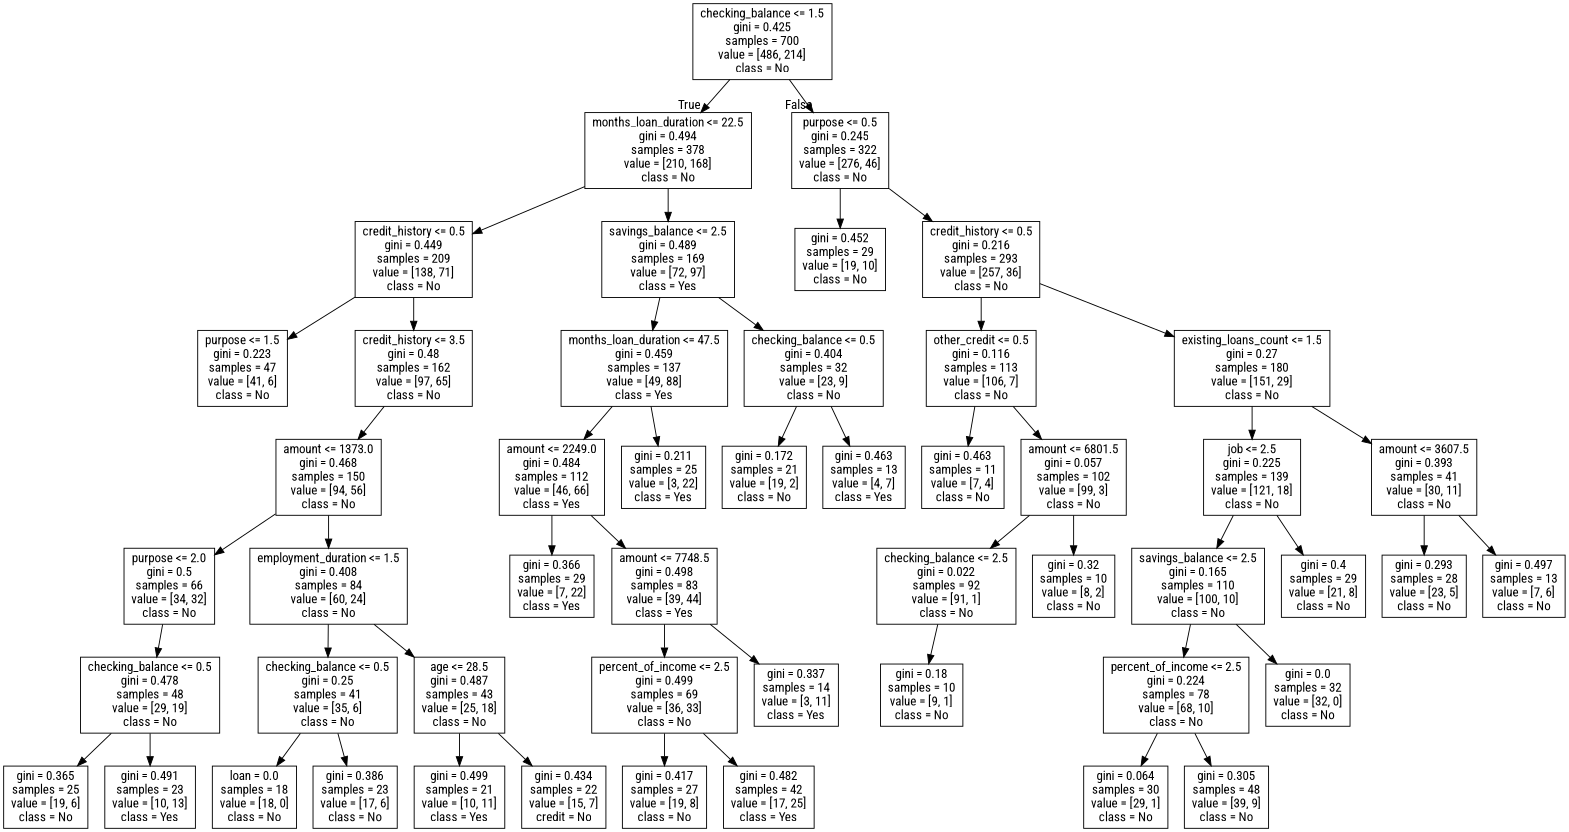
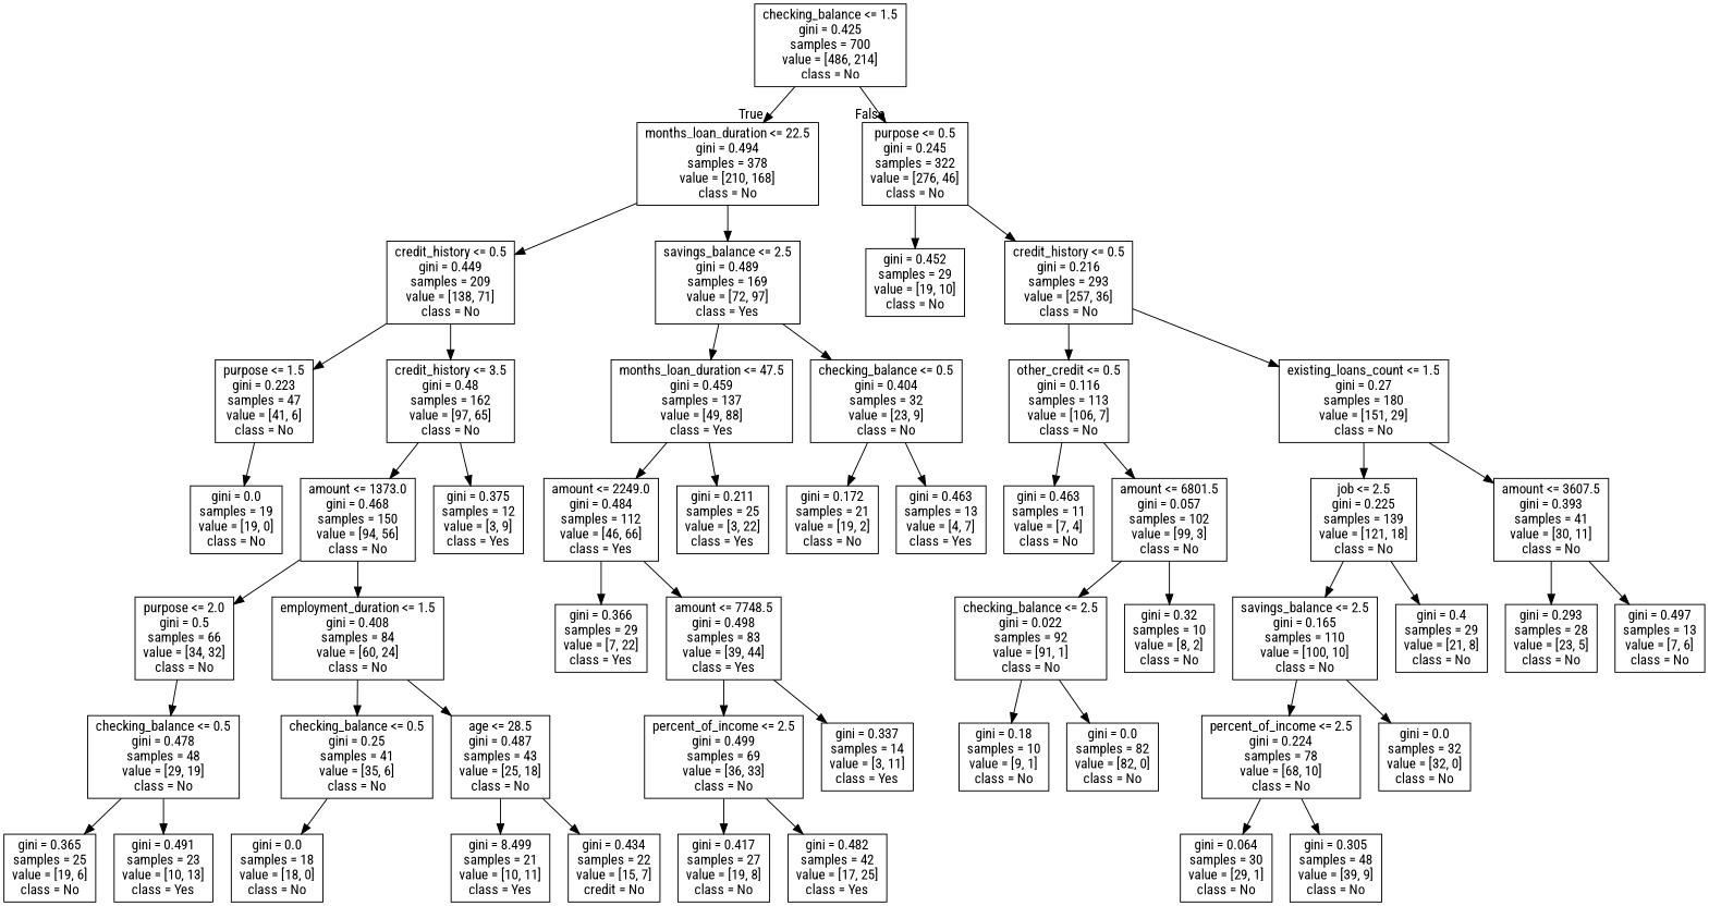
  digraph {
    fontname="Roboto Condensed"
    node [fontname="Roboto Condensed" shape=box]
    edge [fontname="Roboto Condensed"]
    n1 [label="checking_balance <= 1.5\ngini = 0.425\nsamples = 700\nvalue = [486, 214]\nclass = No"]
    n2 [label="months_loan_duration <= 22.5\ngini = 0.494\nsamples = 378\nvalue = [210, 168]\nclass = No"]
    n3 [label="purpose <= 0.5\ngini = 0.245\nsamples = 322\nvalue = [276, 46]\nclass = No"]
    n4 [label="credit_history <= 0.5\ngini = 0.449\nsamples = 209\nvalue = [138, 71]\nclass = No"]
    n5 [label="savings_balance <= 2.5\ngini = 0.489\nsamples = 169\nvalue = [72, 97]\nclass = Yes"]
    n6 [label="gini = 0.452\nsamples = 29\nvalue = [19, 10]\nclass = No"]
    n7 [label="credit_history <= 0.5\ngini = 0.216\nsamples = 293\nvalue = [257, 36]\nclass = No"]
    n8 [label="purpose <= 1.5\ngini = 0.223\nsamples = 47\nvalue = [41, 6]\nclass = No"]
    n9 [label="credit_history <= 3.5\ngini = 0.48\nsamples = 162\nvalue = [97, 65]\nclass = No"]
    n10 [label="months_loan_duration <= 47.5\ngini = 0.459\nsamples = 137\nvalue = [49, 88]\nclass = Yes"]
    n11 [label="checking_balance <= 0.5\ngini = 0.404\nsamples = 32\nvalue = [23, 9]\nclass = No"]
+   n12 [label="gini = 0.0\nsamples = 19\nvalue = [19, 0]\nclass = No"]
    n13 [label="amount <= 1373.0\ngini = 0.468\nsamples = 150\nvalue = [94, 56]\nclass = No"]
+   n14 [label="gini = 0.375\nsamples = 12\nvalue = [3, 9]\nclass = Yes"]
    n15 [label="purpose <= 2.0\ngini = 0.5\nsamples = 66\nvalue = [34, 32]\nclass = No"]
    n16 [label="employment_duration <= 1.5\ngini = 0.408\nsamples = 84\nvalue = [60, 24]\nclass = No"]
    n17 [label="checking_balance <= 0.5\ngini = 0.478\nsamples = 48\nvalue = [29, 19]\nclass = No"]
    n18 [label="checking_balance <= 0.5\ngini = 0.25\nsamples = 41\nvalue = [35, 6]\nclass = No"]
    n19 [label="age <= 28.5\ngini = 0.487\nsamples = 43\nvalue = [25, 18]\nclass = No"]
    n20 [label="gini = 0.365\nsamples = 25\nvalue = [19, 6]\nclass = No"]
    n21 [label="gini = 0.491\nsamples = 23\nvalue = [10, 13]\nclass = Yes"]
-   n22 [label="loan = 0.0\nsamples = 18\nvalue = [18, 0]\nclass = No"]
-   n23 [label="gini = 0.386\nsamples = 23\nvalue = [17, 6]\nclass = No"]
-   n24 [label="gini = 0.499\nsamples = 21\nvalue = [10, 11]\nclass = Yes"]
+   n22 [label="gini = 0.0\nsamples = 18\nvalue = [18, 0]\nclass = No"]
+   n24 [label="gini = 8.499\nsamples = 21\nvalue = [10, 11]\nclass = Yes"]
    n25 [label="gini = 0.434\nsamples = 22\nvalue = [15, 7]\ncredit = No"]
    n26 [label="amount <= 2249.0\ngini = 0.484\nsamples = 112\nvalue = [46, 66]\nclass = Yes"]
    n27 [label="gini = 0.211\nsamples = 25\nvalue = [3, 22]\nclass = Yes"]
    n28 [label="gini = 0.172\nsamples = 21\nvalue = [19, 2]\nclass = No"]
    n29 [label="gini = 0.463\nsamples = 13\nvalue = [4, 7]\nclass = Yes"]
    n30 [label="gini = 0.366\nsamples = 29\nvalue = [7, 22]\nclass = Yes"]
    n31 [label="amount <= 7748.5\ngini = 0.498\nsamples = 83\nvalue = [39, 44]\nclass = Yes"]
    n32 [label="percent_of_income <= 2.5\ngini = 0.499\nsamples = 69\nvalue = [36, 33]\nclass = No"]
    n33 [label="gini = 0.337\nsamples = 14\nvalue = [3, 11]\nclass = Yes"]
    n34 [label="gini = 0.417\nsamples = 27\nvalue = [19, 8]\nclass = No"]
    n35 [label="gini = 0.482\nsamples = 42\nvalue = [17, 25]\nclass = Yes"]
    n36 [label="other_credit <= 0.5\ngini = 0.116\nsamples = 113\nvalue = [106, 7]\nclass = No"]
    n37 [label="existing_loans_count <= 1.5\ngini = 0.27\nsamples = 180\nvalue = [151, 29]\nclass = No"]
    n38 [label="gini = 0.463\nsamples = 11\nvalue = [7, 4]\nclass = No"]
    n39 [label="amount <= 6801.5\ngini = 0.057\nsamples = 102\nvalue = [99, 3]\nclass = No"]
    n40 [label="job <= 2.5\ngini = 0.225\nsamples = 139\nvalue = [121, 18]\nclass = No"]
    n41 [label="amount <= 3607.5\ngini = 0.393\nsamples = 41\nvalue = [30, 11]\nclass = No"]
    n42 [label="checking_balance <= 2.5\ngini = 0.022\nsamples = 92\nvalue = [91, 1]\nclass = No"]
    n43 [label="gini = 0.32\nsamples = 10\nvalue = [8, 2]\nclass = No"]
    n44 [label="gini = 0.18\nsamples = 10\nvalue = [9, 1]\nclass = No"]
+   n45 [label="gini = 0.0\nsamples = 82\nvalue = [82, 0]\nclass = No"]
    n46 [label="savings_balance <= 2.5\ngini = 0.165\nsamples = 110\nvalue = [100, 10]\nclass = No"]
    n47 [label="gini = 0.4\nsamples = 29\nvalue = [21, 8]\nclass = No"]
    n48 [label="gini = 0.293\nsamples = 28\nvalue = [23, 5]\nclass = No"]
    n49 [label="gini = 0.497\nsamples = 13\nvalue = [7, 6]\nclass = No"]
    n50 [label="percent_of_income <= 2.5\ngini = 0.224\nsamples = 78\nvalue = [68, 10]\nclass = No"]
    n51 [label="gini = 0.0\nsamples = 32\nvalue = [32, 0]\nclass = No"]
    n52 [label="gini = 0.064\nsamples = 30\nvalue = [29, 1]\nclass = No"]
    n53 [label="gini = 0.305\nsamples = 48\nvalue = [39, 9]\nclass = No"]
    n1 -> n2 [headlabel=True labelangle=45 labeldistance=2.5]
    n1 -> n3 [headlabel=False labelangle=-45 labeldistance=2.5]
    n2 -> n4
    n2 -> n5
    n3 -> n6
    n3 -> n7
    n4 -> n8
    n4 -> n9
    n5 -> n10
    n5 -> n11
    n7 -> n36
    n7 -> n37
+   n8 -> n12
    n9 -> n13
+   n9 -> n14
    n10 -> n26
    n10 -> n27
    n11 -> n28
    n11 -> n29
    n13 -> n15
    n13 -> n16
    n15 -> n17
    n16 -> n18
    n16 -> n19
    n17 -> n20
    n17 -> n21
    n18 -> n22
-   n18 -> n23
    n19 -> n24
    n19 -> n25
    n26 -> n30
    n26 -> n31
    n31 -> n32
    n31 -> n33
    n32 -> n34
    n32 -> n35
    n36 -> n38
    n36 -> n39
    n37 -> n40
    n37 -> n41
    n39 -> n42
    n39 -> n43
    n40 -> n46
    n40 -> n47
    n41 -> n48
    n41 -> n49
    n42 -> n44
+   n42 -> n45
    n46 -> n50
    n46 -> n51
    n50 -> n52
    n50 -> n53
  }
